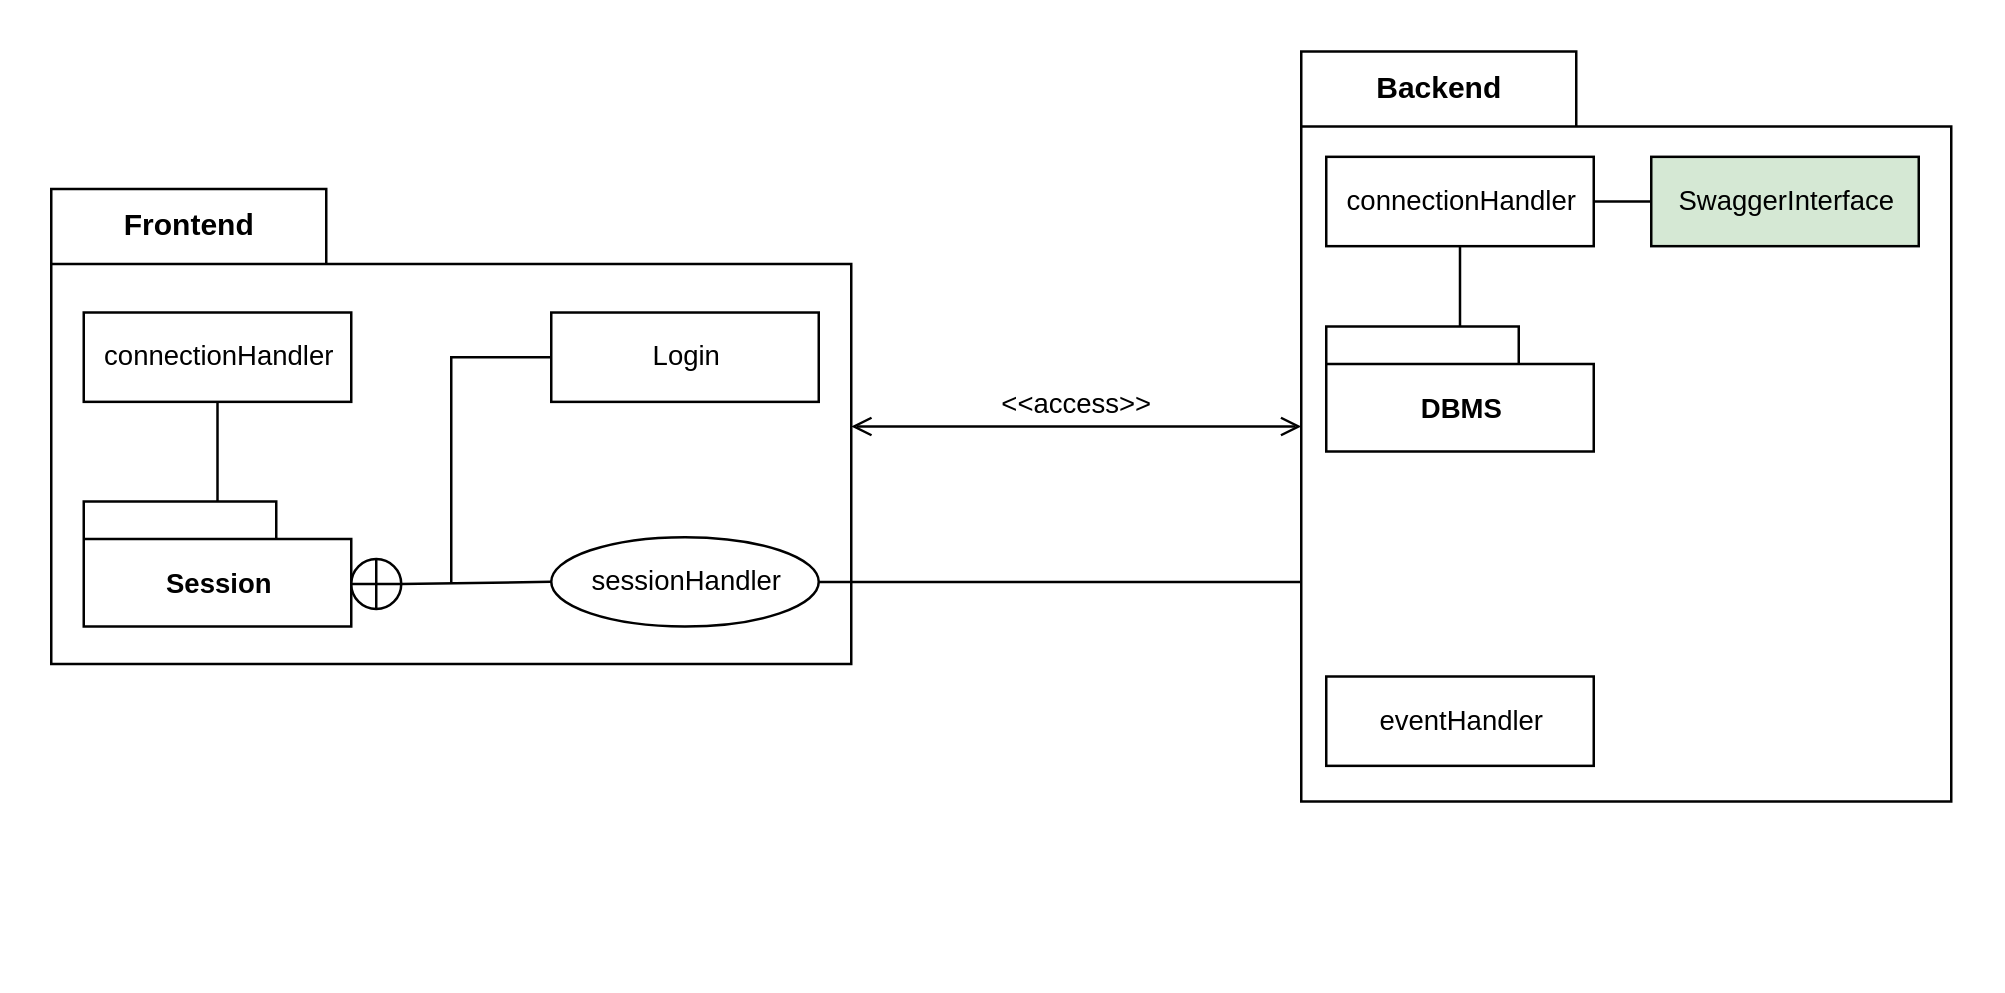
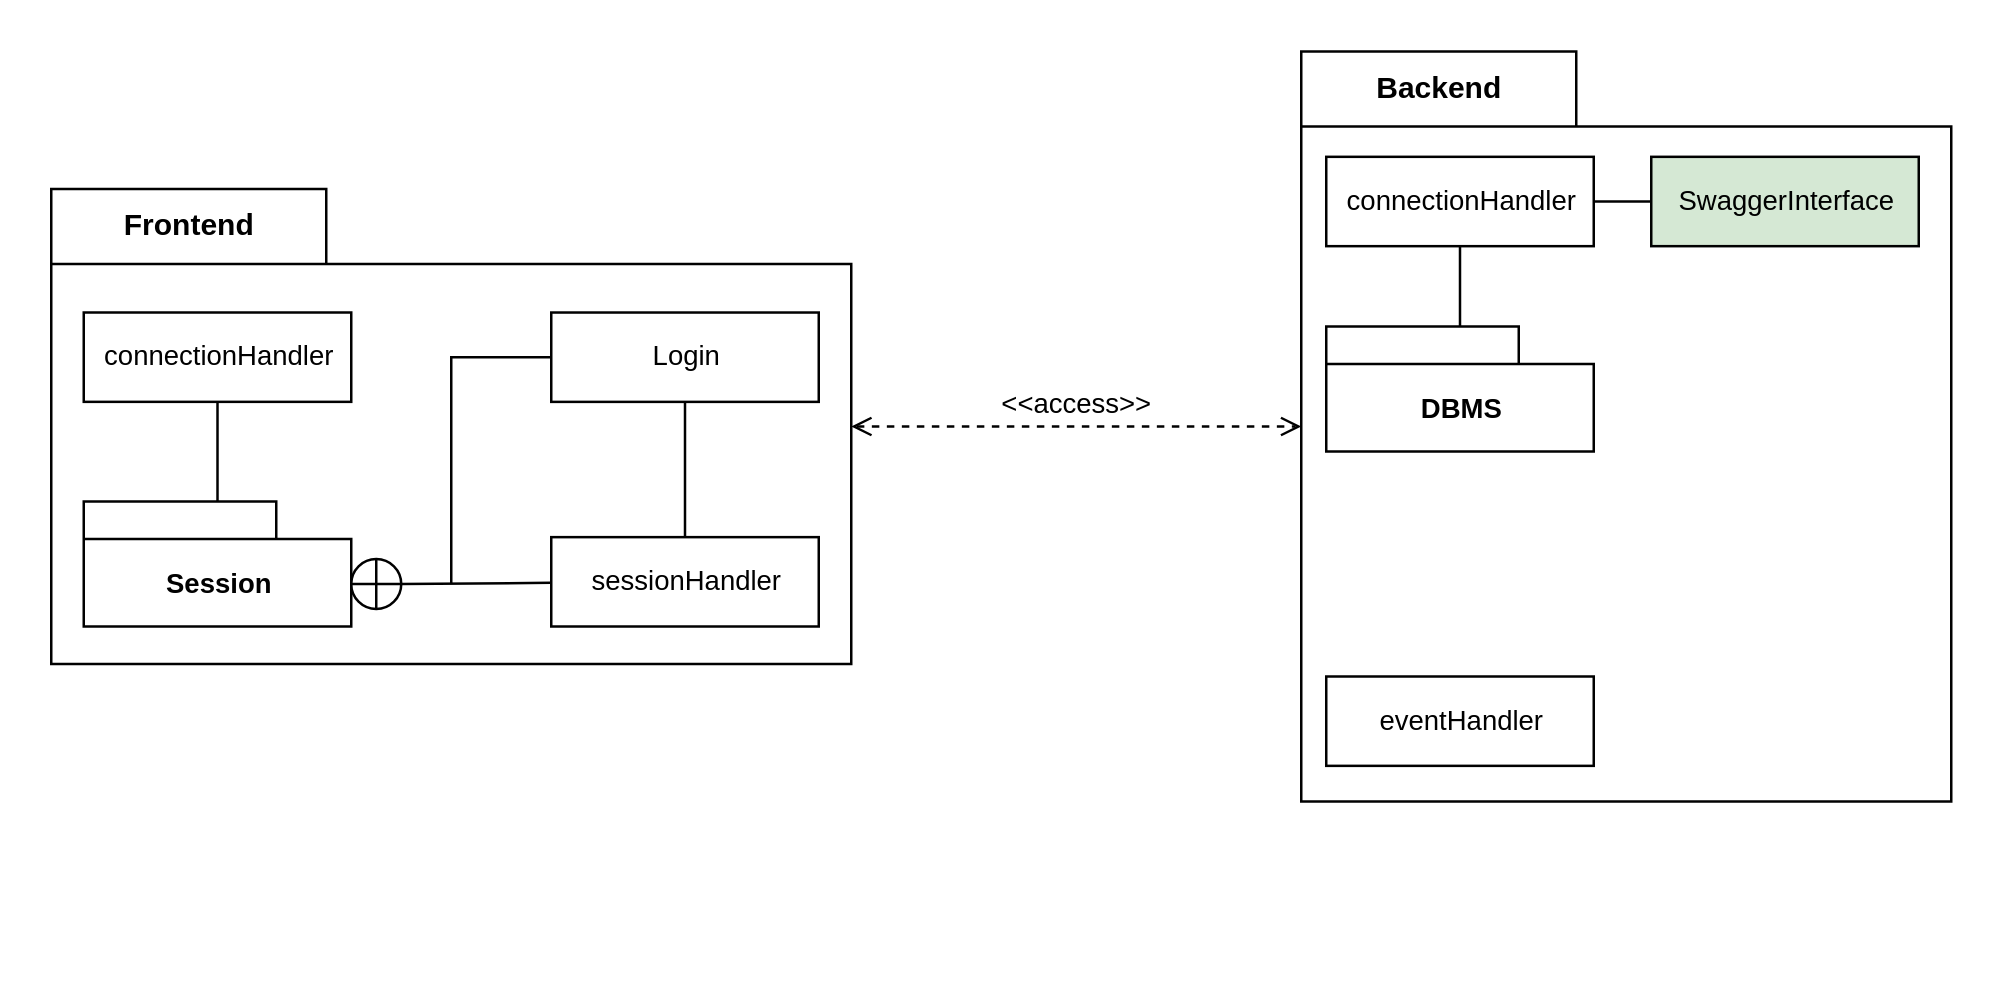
  <mxCell id="0" />
  <mxCell id="1" parent="0" />
  <mxCell id="2" value="" style="group" vertex="1" connectable="0" parent="1"><mxGeometry x="20" y="75" width="320" height="300" as="geometry" /></mxCell>
  <mxCell id="3" value="Frontend" style="shape=folder;fontStyle=1;tabWidth=110;tabHeight=30;tabPosition=left;html=1;boundedLbl=1;labelInHeader=1;container=1;collapsible=0;recursiveResize=0;" vertex="1" parent="2"><mxGeometry width="320" height="190" as="geometry" /></mxCell>
  <mxCell id="4" value="connectionHandler" style="html=1;fontSize=11;" vertex="1" parent="3"><mxGeometry x="13" y="49.401" width="107" height="35.744" as="geometry" /></mxCell>
  <mxCell id="5" value="Session" style="shape=folder;fontStyle=1;tabWidth=77;tabHeight=15;tabPosition=left;html=1;boundedLbl=1;fontSize=11;" vertex="1" parent="3"><mxGeometry x="13" y="125" width="107" height="50" as="geometry" /></mxCell>
  <mxCell id="6" value="" style="endArrow=none;html=1;fontSize=11;" edge="1" parent="3" source="4" target="5"><mxGeometry width="50" height="50" relative="1" as="geometry"><mxPoint x="330" y="165" as="sourcePoint" /><mxPoint x="380" y="115" as="targetPoint" /></mxGeometry></mxCell>
  <mxCell id="7" value="" style="shape=orEllipse;perimeter=ellipsePerimeter;whiteSpace=wrap;html=1;backgroundOutline=1;fontSize=11;" vertex="1" parent="3"><mxGeometry x="120" y="148" width="20" height="20" as="geometry" /></mxCell>
- <mxCell id="8" value="sessionHandler" style="ellipse;html=1;fontSize=11;" vertex="1" parent="3"><mxGeometry x="200" y="139.261" width="107" height="35.744" as="geometry" /></mxCell>
+ <mxCell id="8" value="sessionHandler" style="html=1;fontSize=11;" vertex="1" parent="3"><mxGeometry x="200" y="139.261" width="107" height="35.744" as="geometry" /></mxCell>
  <mxCell id="9" value="Login" style="html=1;fontSize=11;" vertex="1" parent="3"><mxGeometry x="200" y="49.405" width="107" height="35.744" as="geometry" /></mxCell>
- <mxCell id="10" value="" style="edgeStyle=orthogonalEdgeStyle;rounded=0;orthogonalLoop=1;jettySize=auto;html=1;fontSize=11;startArrow=none;startFill=0;endArrow=none;endFill=0;" edge="1" parent="3" source="8" target="18"><mxGeometry relative="1" as="geometry" /></mxCell>
+ <mxCell id="10" value="" style="edgeStyle=orthogonalEdgeStyle;rounded=0;orthogonalLoop=1;jettySize=auto;html=1;fontSize=11;startArrow=none;startFill=0;endArrow=none;endFill=0;" edge="1" parent="3" source="8" target="9"><mxGeometry relative="1" as="geometry" /></mxCell>
  <mxCell id="11" value="" style="endArrow=none;html=1;fontSize=11;exitX=1;exitY=0.5;exitDx=0;exitDy=0;" edge="1" parent="3" source="7" target="8"><mxGeometry width="50" height="50" relative="1" as="geometry"><mxPoint x="330" y="165" as="sourcePoint" /><mxPoint x="380" y="115" as="targetPoint" /></mxGeometry></mxCell>
  <mxCell id="12" value="" style="endArrow=none;html=1;fontSize=11;entryX=0;entryY=0.5;entryDx=0;entryDy=0;edgeStyle=orthogonalEdgeStyle;rounded=0;jumpSize=1;" edge="1" parent="3" target="9"><mxGeometry width="50" height="50" relative="1" as="geometry"><mxPoint x="160" y="158" as="sourcePoint" /><mxPoint x="210" y="105" as="targetPoint" /><Array as="points"><mxPoint x="160" y="67" /></Array></mxGeometry></mxCell>
  <mxCell id="13" value="" style="group" vertex="1" connectable="0" parent="1"><mxGeometry x="520" y="50" width="260" height="300" as="geometry" /></mxCell>
  <mxCell id="14" value="Backend" style="shape=folder;fontStyle=1;tabWidth=110;tabHeight=30;tabPosition=left;html=1;boundedLbl=1;labelInHeader=1;container=1;collapsible=0;recursiveResize=0;" vertex="1" parent="13"><mxGeometry y="-30" width="260" height="300" as="geometry" /></mxCell>
  <mxCell id="15" value="connectionHandler" style="html=1;fontSize=11;" vertex="1" parent="14"><mxGeometry x="10" y="42.131" width="107" height="35.744" as="geometry" /></mxCell>
  <mxCell id="16" value="DBMS" style="shape=folder;fontStyle=1;tabWidth=77;tabHeight=15;tabPosition=left;html=1;boundedLbl=1;fontSize=11;" vertex="1" parent="14"><mxGeometry x="10" y="110" width="107" height="50" as="geometry" /></mxCell>
  <mxCell id="17" value="SwaggerInterface" style="html=1;fontSize=11;fillColor=#d5e8d4;" vertex="1" parent="14"><mxGeometry x="140" y="42.131" width="107" height="35.744" as="geometry" /></mxCell>
  <mxCell id="18" value="eventHandler" style="html=1;fontSize=11;" vertex="1" parent="14"><mxGeometry x="10" y="250.001" width="107" height="35.744" as="geometry" /></mxCell>
  <mxCell id="19" value="" style="endArrow=none;html=1;fontSize=11;" edge="1" parent="14" source="15" target="17"><mxGeometry width="50" height="50" relative="1" as="geometry"><mxPoint x="-100" y="130" as="sourcePoint" /><mxPoint x="-50" y="80" as="targetPoint" /></mxGeometry></mxCell>
  <mxCell id="20" value="" style="endArrow=none;html=1;fontSize=11;" edge="1" parent="14" source="16" target="15"><mxGeometry width="50" height="50" relative="1" as="geometry"><mxPoint x="-130" y="110" as="sourcePoint" /><mxPoint x="-80" y="60" as="targetPoint" /></mxGeometry></mxCell>
- <mxCell id="21" value="&amp;lt;&amp;lt;access&amp;gt;&amp;gt;" style="html=1;verticalAlign=bottom;labelBackgroundColor=none;endArrow=open;endFill=0;dashed=0;fontSize=11;startArrow=open;startFill=0;" edge="1" parent="1" source="3" target="14"><mxGeometry width="160" relative="1" as="geometry"><mxPoint x="210" y="134" as="sourcePoint" /><mxPoint x="370" y="134" as="targetPoint" /></mxGeometry></mxCell>
+ <mxCell id="21" value="&amp;lt;&amp;lt;access&amp;gt;&amp;gt;" style="html=1;verticalAlign=bottom;labelBackgroundColor=none;endArrow=open;endFill=0;dashed=1;fontSize=11;startArrow=open;startFill=0;" edge="1" parent="1" source="3" target="14"><mxGeometry width="160" relative="1" as="geometry"><mxPoint x="210" y="134" as="sourcePoint" /><mxPoint x="370" y="134" as="targetPoint" /></mxGeometry></mxCell>
